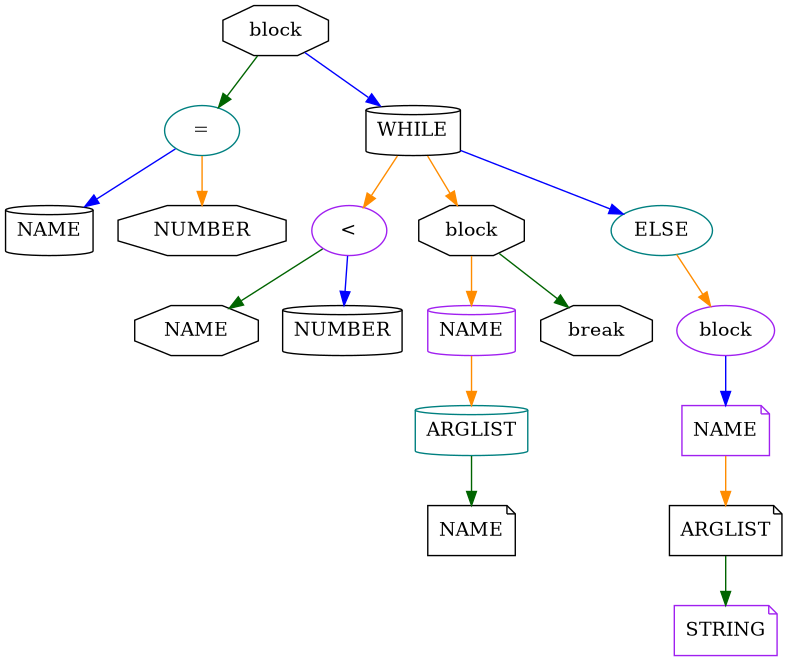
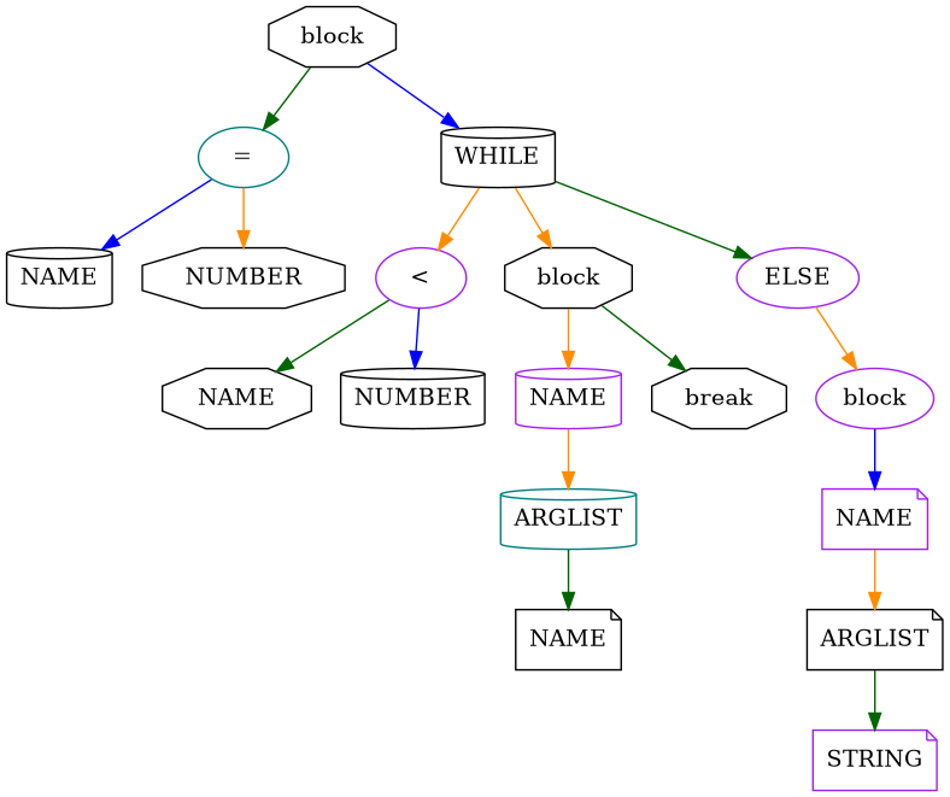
  digraph {
    fontname="DejaVu Serif"
    ordering=out
    node [color=black fontname="DejaVu Serif" shape=octagon]
    edge [color=darkorange fontname="DejaVu Serif"]
    n1 [label=block]
    n2 [color=teal label="=" shape=ellipse]
    n3 [label=WHILE shape=cylinder]
    n4 [label=NAME shape=cylinder]
    n5 [label=NUMBER]
    n6 [color=purple label="<" shape=ellipse]
    n7 [label=block]
-   n8 [color=teal label=ELSE shape=ellipse]
+   n8 [color=purple label=ELSE shape=ellipse]
    n9 [label=NAME]
    n10 [label=NUMBER shape=cylinder]
    n11 [color=purple label=NAME shape=cylinder]
    n12 [label=break]
    n13 [color=purple label=block shape=ellipse]
    n14 [color=teal label=ARGLIST shape=cylinder]
    n15 [label=NAME shape=note]
    n16 [color=purple label=NAME shape=note]
    n17 [label=ARGLIST shape=note]
    n18 [color=purple label=STRING shape=note]
    n1 -> n2 [color=darkgreen]
    n1 -> n3 [color=blue]
    n2 -> n4 [color=blue]
    n2 -> n5
    n3 -> n6
    n3 -> n7
-   n3 -> n8 [color=blue]
+   n3 -> n8 [color=darkgreen]
    n6 -> n9 [color=darkgreen]
    n6 -> n10 [color=blue]
    n7 -> n11
    n7 -> n12 [color=darkgreen]
    n8 -> n13
    n11 -> n14
    n13 -> n16 [color=blue]
    n14 -> n15 [color=darkgreen]
    n16 -> n17
    n17 -> n18 [color=darkgreen]
  }
